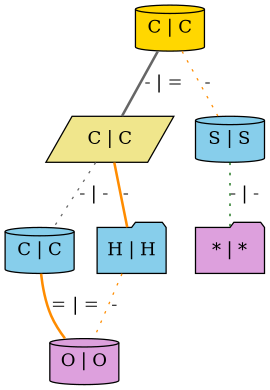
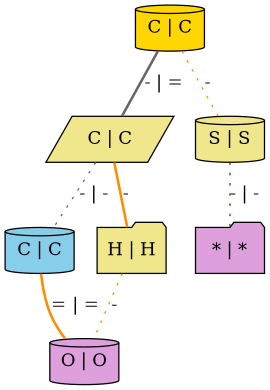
  graph {
    node [fillcolor=khaki shape=cylinder style=filled]
    edge [color=darkorange style=dotted]
    n1 [fillcolor=gold label="C | C"]
    n2 [label="C | C" shape=parallelogram]
-   n3 [fillcolor=skyblue label="S | S"]
+   n3 [label="S | S"]
    n4 [fillcolor=skyblue label="C | C"]
-   n5 [fillcolor=skyblue label="H | H" shape=folder]
+   n5 [label="H | H" shape=folder]
    n6 [fillcolor=plum label="* | *" shape=folder]
    n7 [fillcolor=plum label="O | O"]
    n1 -- n2 [color=gray40 label="- | =" style=bold]
    n1 -- n3 [label="-"]
    n2 -- n4 [color=gray40 label="- | -"]
    n2 -- n5 [label="-" style=bold]
    n3 -- n6 [color=darkgreen label="- | -"]
    n4 -- n7 [label="= | =" style=bold]
    n5 -- n7 [label="-"]
  }
